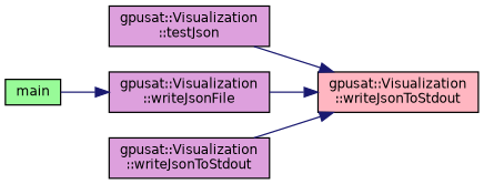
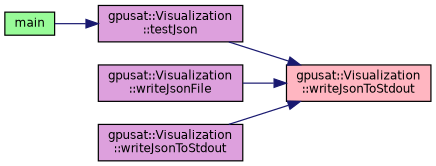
  digraph {
    rankdir=RL
    node [color=black fillcolor=plum fontname=Helvetica fontsize=10 shape=record style=filled]
    edge [color=midnightblue dir=back fontname=Helvetica fontsize=10 labelfontname=Helvetica labelfontsize=10 style=solid]
    n1 [fillcolor=lightpink fontcolor=black height=0.2 label="gpusat::Visualization\l::writeJsonToStdout" width=0.4]
    n2 [height=0.2 label="gpusat::Visualization\l::testJson" width=0.4]
    n3 [height=0.2 label="gpusat::Visualization\l::writeJsonFile" width=0.4]
    n4 [height=0.2 label="gpusat::Visualization\l::writeJsonToStdout" width=0.4]
    n5 [fillcolor=palegreen height=0.2 label=main width=0.4]
    n1 -> n2
    n1 -> n3
    n1 -> n4
-   n3 -> n5
+   n2 -> n5
  }
